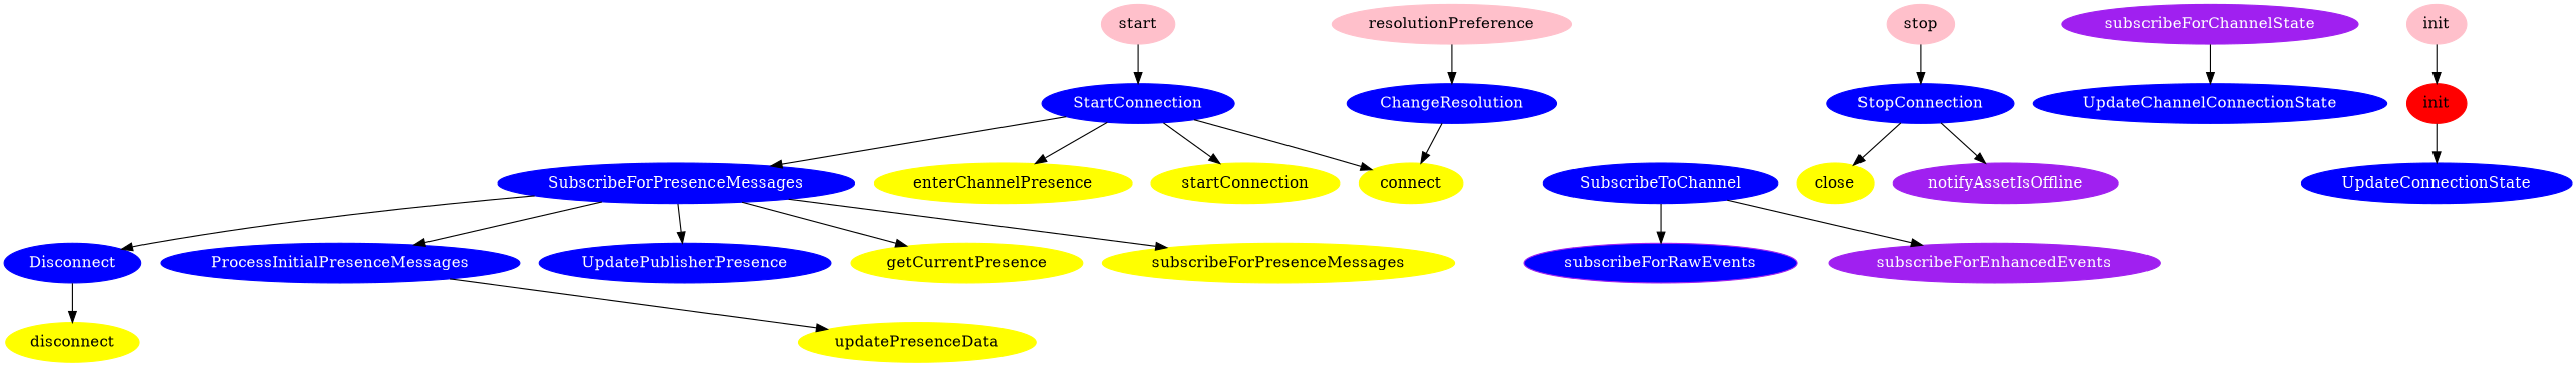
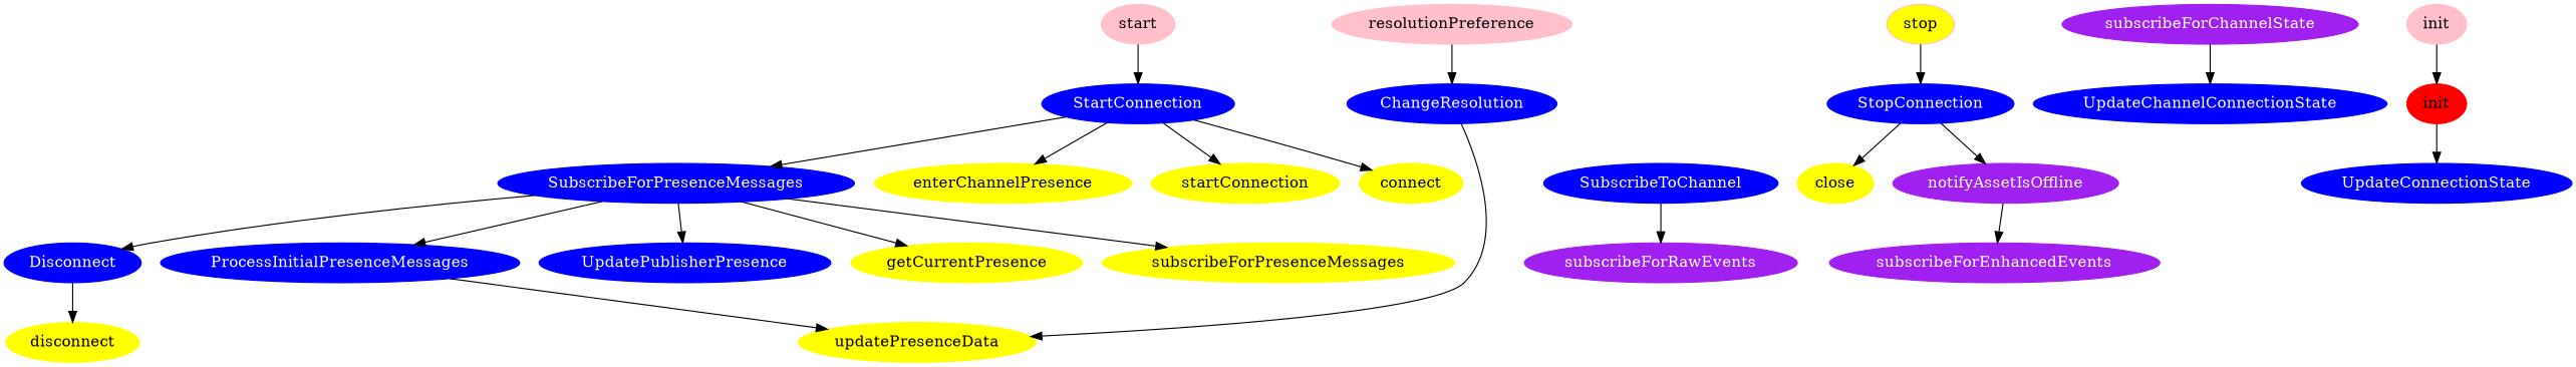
  digraph {
    node [color=blue fontcolor=white style=filled]
    ChangeResolution
    Disconnect
    ProcessInitialPresenceMessages
    StartConnection
    StopConnection
    SubscribeForPresenceMessages
    SubscribeToChannel
    UpdateChannelConnectionState
    UpdateConnectionState
    UpdatePublisherPresence
    close [color=yellow fontcolor=""]
    connect [color=yellow fontcolor=""]
    disconnect [color=yellow fontcolor=""]
    enterChannelPresence [color=yellow fontcolor=""]
    getCurrentPresence [color=yellow fontcolor=""]
    startConnection [color=yellow fontcolor=""]
    subscribeForPresenceMessages [color=yellow fontcolor=""]
    updatePresenceData [color=yellow fontcolor=""]
    n19 [color=red label=init fontcolor=""]
    n20 [color=pink label=init fontcolor=""]
    start [color=pink fontcolor=""]
    resolutionPreference [color=pink fontcolor=""]
-   stop [color=pink fontcolor=""]
+   stop [color=pink fillcolor=yellow fontcolor=""]
    notifyAssetIsOffline [color=purple]
    subscribeForChannelState [color=purple]
    subscribeForEnhancedEvents [color=purple]
-   subscribeForRawEvents [color=purple fillcolor=blue]
+   subscribeForRawEvents [color=purple]
    subgraph sub_1 {
      label=Workers
      ChangeResolution
      Disconnect
      ProcessInitialPresenceMessages
      StartConnection
      StopConnection
      SubscribeForPresenceMessages
      SubscribeToChannel
      UpdateChannelConnectionState
      UpdateConnectionState
      UpdatePublisherPresence
    }
    subgraph sub_2 {
      label="Ably wrapper"
      close
      connect
      disconnect
      enterChannelPresence
      getCurrentPresence
      startConnection
      subscribeForPresenceMessages
      updatePresenceData
    }
    subgraph sub_3 {
      label="CoreSubscriber public methods"
      n19
    }
    subgraph sub_4 {
      label="DefaultSubscriber public methods"
      n20
      start
      resolutionPreference
      stop
    }
    subgraph sub_5 {
      label="CoreSubscriber’s implementation of SubscriberInteractor"
      notifyAssetIsOffline
      subscribeForChannelState
      subscribeForEnhancedEvents
      subscribeForRawEvents
    }
-   ChangeResolution -> connect
+   ChangeResolution -> updatePresenceData
    Disconnect -> disconnect
    ProcessInitialPresenceMessages -> updatePresenceData
    StartConnection -> SubscribeForPresenceMessages
    StartConnection -> connect
    StartConnection -> enterChannelPresence
    StartConnection -> startConnection
    StopConnection -> close
    StopConnection -> notifyAssetIsOffline
    SubscribeForPresenceMessages -> Disconnect
    SubscribeForPresenceMessages -> ProcessInitialPresenceMessages
    SubscribeForPresenceMessages -> UpdatePublisherPresence
    SubscribeForPresenceMessages -> getCurrentPresence
    SubscribeForPresenceMessages -> subscribeForPresenceMessages
-   SubscribeToChannel -> subscribeForEnhancedEvents
+   notifyAssetIsOffline -> subscribeForEnhancedEvents
    SubscribeToChannel -> subscribeForRawEvents
    n19 -> UpdateConnectionState
    n20 -> n19
    start -> StartConnection
    resolutionPreference -> ChangeResolution
    stop -> StopConnection
    subscribeForChannelState -> UpdateChannelConnectionState
  }
